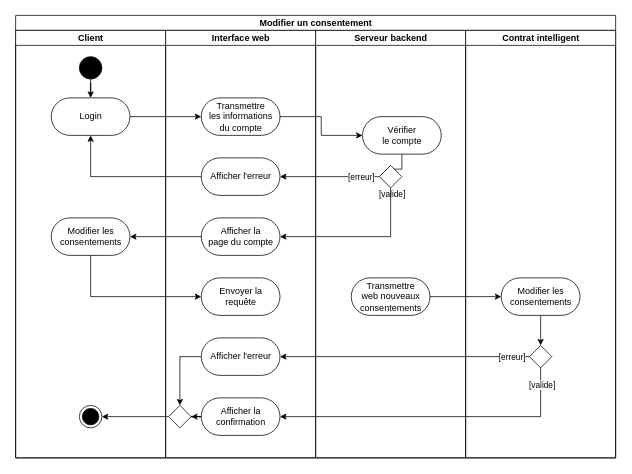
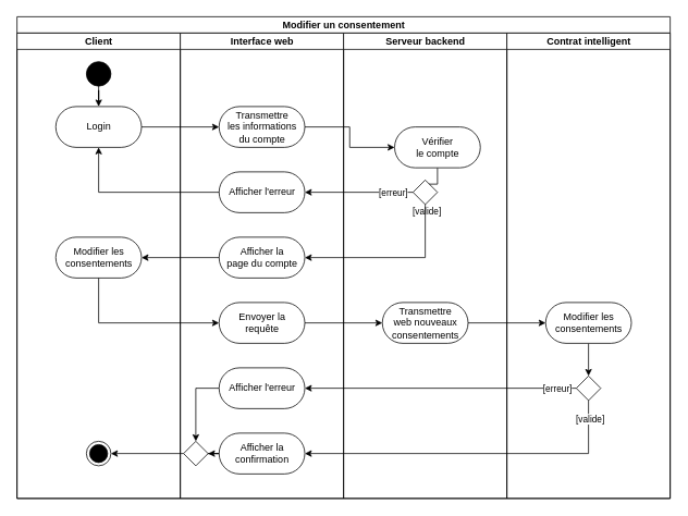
  <mxCell id="0" />
  <mxCell id="1" parent="0" />
  <mxCell id="2" value="Modifier un consentement" style="swimlane;html=1;childLayout=stackLayout;resizeParent=1;resizeParentMax=0;horizontal=1;startSize=20;horizontalStack=1;" vertex="1" parent="1"><mxGeometry x="20" y="20" width="800" height="590" as="geometry" /></mxCell>
  <mxCell id="3" value="&lt;div&gt;Client&lt;/div&gt;" style="swimlane;html=1;startSize=20;horizontal=1;" vertex="1" parent="2"><mxGeometry y="20" width="200" height="570" as="geometry" /></mxCell>
  <mxCell id="4" style="edgeStyle=orthogonalEdgeStyle;rounded=0;orthogonalLoop=1;jettySize=auto;html=1;" edge="1" parent="3" source="5" target="6"><mxGeometry relative="1" as="geometry" /></mxCell>
  <mxCell id="5" value="" style="ellipse;fillColor=strokeColor;" vertex="1" parent="3"><mxGeometry x="85" y="35" width="30" height="30" as="geometry" /></mxCell>
  <mxCell id="6" value="Login" style="html=1;dashed=0;whitespace=wrap;shape=mxgraph.dfd.start" vertex="1" parent="3"><mxGeometry x="47.5" y="90" width="105" height="50" as="geometry" /></mxCell>
  <mxCell id="7" value="" style="ellipse;html=1;shape=endState;fillColor=strokeColor;" vertex="1" parent="3"><mxGeometry x="85" y="500" width="30" height="30" as="geometry" /></mxCell>
  <mxCell id="8" value="Modifier les&lt;br&gt;consentements" style="html=1;dashed=0;whitespace=wrap;shape=mxgraph.dfd.start" vertex="1" parent="3"><mxGeometry x="47.5" y="250" width="105" height="50" as="geometry" /></mxCell>
  <mxCell id="9" value="&lt;div&gt;Interface web&lt;/div&gt;" style="swimlane;html=1;startSize=20;horizontal=1;" vertex="1" parent="2"><mxGeometry x="200" y="20" width="200" height="570" as="geometry" /></mxCell>
  <mxCell id="10" value="Transmettre&lt;br&gt;les informations &lt;br&gt;&lt;div&gt;du compte&lt;/div&gt;" style="html=1;dashed=0;whitespace=wrap;shape=mxgraph.dfd.start" vertex="1" parent="9"><mxGeometry x="47.5" y="90" width="105" height="50" as="geometry" /></mxCell>
  <mxCell id="11" value="Afficher l'erreur" style="html=1;dashed=0;whitespace=wrap;shape=mxgraph.dfd.start" vertex="1" parent="9"><mxGeometry x="47.5" y="170" width="105" height="50" as="geometry" /></mxCell>
  <mxCell id="12" value="Afficher la&lt;br&gt;page du compte" style="html=1;dashed=0;whitespace=wrap;shape=mxgraph.dfd.start" vertex="1" parent="9"><mxGeometry x="47.5" y="250" width="105" height="50" as="geometry" /></mxCell>
  <mxCell id="13" value="Envoyer la&lt;br&gt;requête" style="html=1;dashed=0;whitespace=wrap;shape=mxgraph.dfd.start" vertex="1" parent="9"><mxGeometry x="47.5" y="330" width="105" height="50" as="geometry" /></mxCell>
  <mxCell id="14" style="edgeStyle=orthogonalEdgeStyle;rounded=0;orthogonalLoop=1;jettySize=auto;html=1;entryX=0.5;entryY=0;entryDx=0;entryDy=0;" edge="1" parent="9" source="15" target="18"><mxGeometry relative="1" as="geometry" /></mxCell>
  <mxCell id="15" value="Afficher l'erreur" style="html=1;dashed=0;whitespace=wrap;shape=mxgraph.dfd.start" vertex="1" parent="9"><mxGeometry x="47.5" y="410" width="105" height="50" as="geometry" /></mxCell>
  <mxCell id="16" style="edgeStyle=orthogonalEdgeStyle;rounded=0;orthogonalLoop=1;jettySize=auto;html=1;entryX=1;entryY=0.5;entryDx=0;entryDy=0;" edge="1" parent="9" source="17" target="18"><mxGeometry relative="1" as="geometry" /></mxCell>
  <mxCell id="17" value="Afficher la&lt;br&gt;confirmation" style="html=1;dashed=0;whitespace=wrap;shape=mxgraph.dfd.start" vertex="1" parent="9"><mxGeometry x="47.5" y="490" width="105" height="50" as="geometry" /></mxCell>
  <mxCell id="18" value="" style="rhombus;" vertex="1" parent="9"><mxGeometry x="4" y="500" width="30" height="30" as="geometry" /></mxCell>
  <mxCell id="19" value="&lt;div&gt;Serveur backend&lt;br&gt;&lt;/div&gt;" style="swimlane;html=1;startSize=20;horizontal=1;" vertex="1" parent="2"><mxGeometry x="400" y="20" width="200" height="570" as="geometry" /></mxCell>
  <mxCell id="20" style="edgeStyle=orthogonalEdgeStyle;rounded=0;orthogonalLoop=1;jettySize=auto;html=1;entryX=0.5;entryY=0;entryDx=0;entryDy=0;" edge="1" parent="19" source="21" target="22"><mxGeometry relative="1" as="geometry" /></mxCell>
  <mxCell id="21" value="Vérifier&lt;br&gt;le compte" style="html=1;dashed=0;whitespace=wrap;shape=mxgraph.dfd.start" vertex="1" parent="19"><mxGeometry x="62.5" y="115" width="105" height="50" as="geometry" /></mxCell>
  <mxCell id="22" value="" style="rhombus;" vertex="1" parent="19"><mxGeometry x="85" y="180" width="30" height="30" as="geometry" /></mxCell>
  <mxCell id="23" value="[valide]" style="edgeLabel;html=1;align=center;verticalAlign=middle;resizable=0;points=[];" vertex="1" connectable="0" parent="19"><mxGeometry x="109.998" y="220" as="geometry"><mxPoint x="-8" y="-2" as="offset" /></mxGeometry></mxCell>
  <mxCell id="24" value="Transmettre&lt;br&gt;web nouveaux&lt;br&gt;consentements" style="html=1;dashed=0;whitespace=wrap;shape=mxgraph.dfd.start" vertex="1" parent="19"><mxGeometry x="47.5" y="330" width="105" height="50" as="geometry" /></mxCell>
  <mxCell id="25" style="edgeStyle=orthogonalEdgeStyle;rounded=0;orthogonalLoop=1;jettySize=auto;html=1;" edge="1" parent="2" source="6" target="10"><mxGeometry relative="1" as="geometry" /></mxCell>
  <mxCell id="26" style="edgeStyle=orthogonalEdgeStyle;rounded=0;orthogonalLoop=1;jettySize=auto;html=1;entryX=0;entryY=0.5;entryDx=0;entryDy=0;entryPerimeter=0;" edge="1" parent="2" source="10" target="21"><mxGeometry relative="1" as="geometry" /></mxCell>
  <mxCell id="27" value="&lt;div&gt;Contrat intelligent&lt;/div&gt;" style="swimlane;html=1;startSize=20;horizontal=1;" vertex="1" parent="2"><mxGeometry x="600" y="20" width="200" height="570" as="geometry" /></mxCell>
  <mxCell id="28" style="edgeStyle=orthogonalEdgeStyle;rounded=0;orthogonalLoop=1;jettySize=auto;html=1;entryX=0.5;entryY=0;entryDx=0;entryDy=0;" edge="1" parent="27" source="29" target="30"><mxGeometry relative="1" as="geometry" /></mxCell>
  <mxCell id="29" value="Modifier les &lt;br&gt;consentements" style="html=1;dashed=0;whitespace=wrap;shape=mxgraph.dfd.start" vertex="1" parent="27"><mxGeometry x="47.5" y="330" width="105" height="50" as="geometry" /></mxCell>
  <mxCell id="30" value="" style="rhombus;" vertex="1" parent="27"><mxGeometry x="85" y="420" width="30" height="30" as="geometry" /></mxCell>
  <mxCell id="31" style="edgeStyle=orthogonalEdgeStyle;rounded=0;orthogonalLoop=1;jettySize=auto;html=1;entryX=1;entryY=0.5;entryDx=0;entryDy=0;entryPerimeter=0;" edge="1" parent="2" source="22" target="11"><mxGeometry relative="1" as="geometry" /></mxCell>
  <mxCell id="32" value="[erreur]" style="edgeLabel;html=1;align=center;verticalAlign=middle;resizable=0;points=[];" vertex="1" connectable="0" parent="31"><mxGeometry x="-0.625" relative="1" as="geometry"><mxPoint as="offset" /></mxGeometry></mxCell>
  <mxCell id="33" style="edgeStyle=orthogonalEdgeStyle;rounded=0;orthogonalLoop=1;jettySize=auto;html=1;entryX=1;entryY=0.5;entryDx=0;entryDy=0;entryPerimeter=0;" edge="1" parent="2" source="22" target="12"><mxGeometry relative="1" as="geometry"><Array as="points"><mxPoint x="500" y="295" /></Array></mxGeometry></mxCell>
  <mxCell id="34" style="edgeStyle=orthogonalEdgeStyle;rounded=0;orthogonalLoop=1;jettySize=auto;html=1;entryX=0.5;entryY=0.5;entryDx=0;entryDy=25;entryPerimeter=0;" edge="1" parent="2" source="11" target="6"><mxGeometry relative="1" as="geometry" /></mxCell>
  <mxCell id="35" style="edgeStyle=orthogonalEdgeStyle;rounded=0;orthogonalLoop=1;jettySize=auto;html=1;entryX=1;entryY=0.5;entryDx=0;entryDy=0;entryPerimeter=0;" edge="1" parent="2" source="12" target="8"><mxGeometry relative="1" as="geometry" /></mxCell>
  <mxCell id="36" style="edgeStyle=orthogonalEdgeStyle;rounded=0;orthogonalLoop=1;jettySize=auto;html=1;entryX=0;entryY=0.5;entryDx=0;entryDy=0;entryPerimeter=0;" edge="1" parent="2" source="8" target="13"><mxGeometry relative="1" as="geometry"><Array as="points"><mxPoint x="100" y="375" /></Array></mxGeometry></mxCell>
+ <mxCell id="37" style="edgeStyle=orthogonalEdgeStyle;rounded=0;orthogonalLoop=1;jettySize=auto;html=1;entryX=0;entryY=0.5;entryDx=0;entryDy=0;entryPerimeter=0;" edge="1" parent="2" source="13" target="24"><mxGeometry relative="1" as="geometry" /></mxCell>
  <mxCell id="38" style="edgeStyle=orthogonalEdgeStyle;rounded=0;orthogonalLoop=1;jettySize=auto;html=1;entryX=0;entryY=0.5;entryDx=0;entryDy=0;entryPerimeter=0;" edge="1" parent="2" source="24" target="29"><mxGeometry relative="1" as="geometry" /></mxCell>
  <mxCell id="39" style="edgeStyle=orthogonalEdgeStyle;rounded=0;orthogonalLoop=1;jettySize=auto;html=1;entryX=1;entryY=0.5;entryDx=0;entryDy=0;entryPerimeter=0;" edge="1" parent="2" source="30" target="17"><mxGeometry relative="1" as="geometry"><Array as="points"><mxPoint x="700" y="535" /></Array></mxGeometry></mxCell>
  <mxCell id="40" value="[valide]" style="edgeLabel;html=1;align=center;verticalAlign=middle;resizable=0;points=[];" vertex="1" connectable="0" parent="39"><mxGeometry x="-0.9" y="1" relative="1" as="geometry"><mxPoint y="1" as="offset" /></mxGeometry></mxCell>
  <mxCell id="41" style="edgeStyle=orthogonalEdgeStyle;rounded=0;orthogonalLoop=1;jettySize=auto;html=1;entryX=1;entryY=0.5;entryDx=0;entryDy=0;entryPerimeter=0;" edge="1" parent="2" source="30" target="15"><mxGeometry relative="1" as="geometry" /></mxCell>
  <mxCell id="42" value="[erreur]" style="edgeLabel;html=1;align=center;verticalAlign=middle;resizable=0;points=[];" vertex="1" connectable="0" parent="41"><mxGeometry x="-0.853" relative="1" as="geometry"><mxPoint as="offset" /></mxGeometry></mxCell>
  <mxCell id="43" style="edgeStyle=orthogonalEdgeStyle;rounded=0;orthogonalLoop=1;jettySize=auto;html=1;entryX=1;entryY=0.5;entryDx=0;entryDy=0;" edge="1" parent="2" source="18" target="7"><mxGeometry relative="1" as="geometry" /></mxCell>
